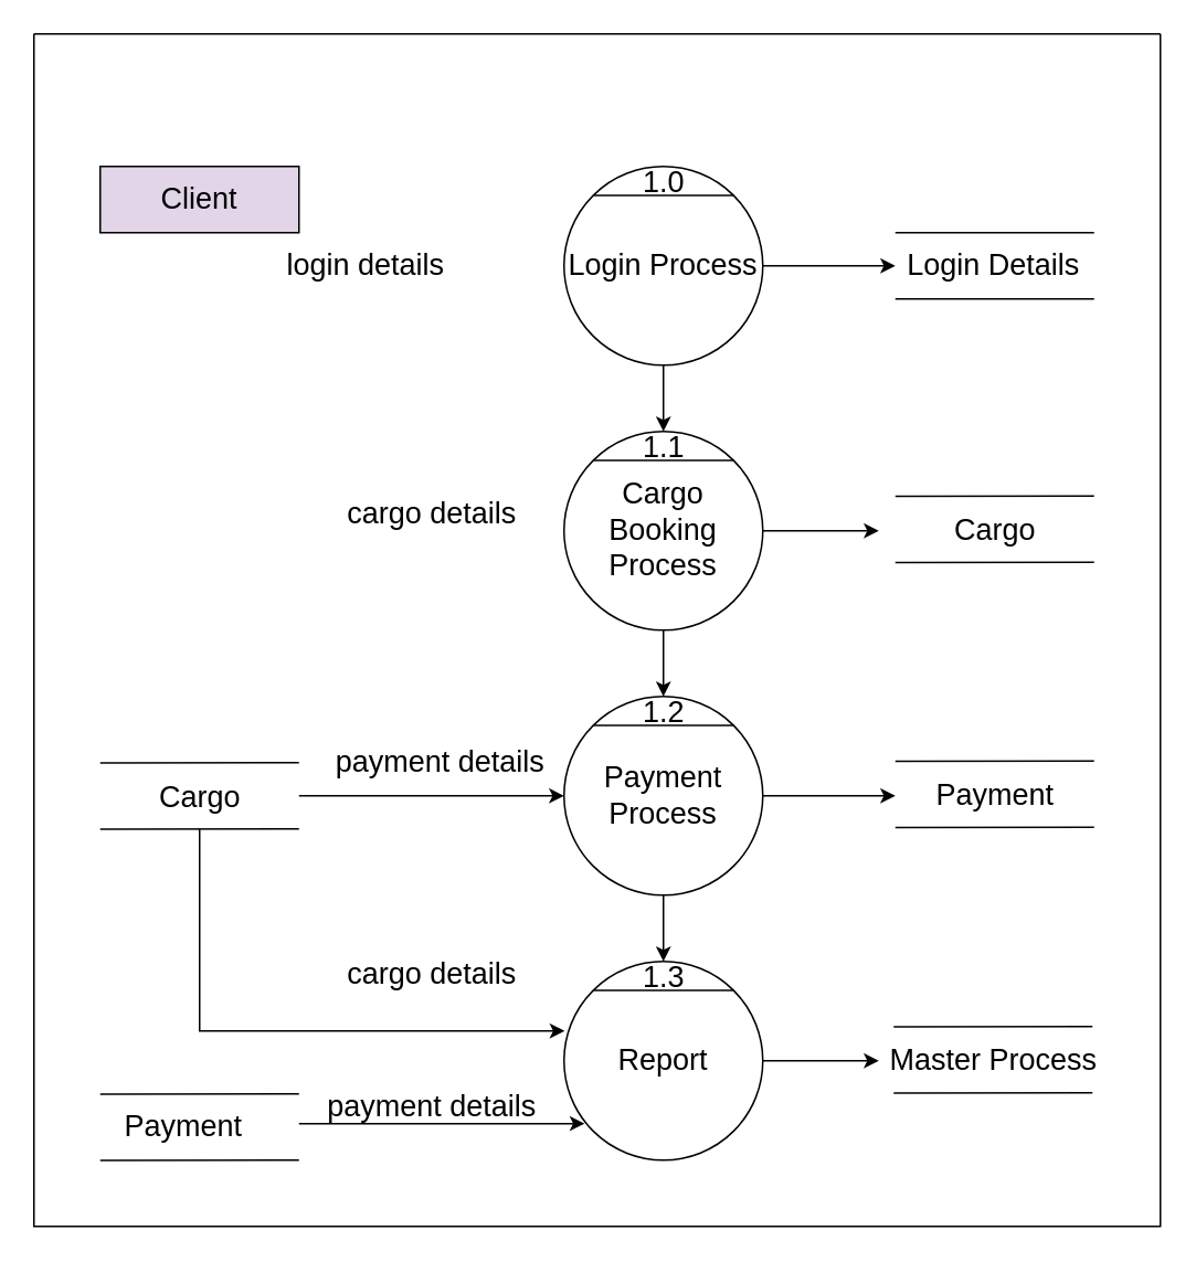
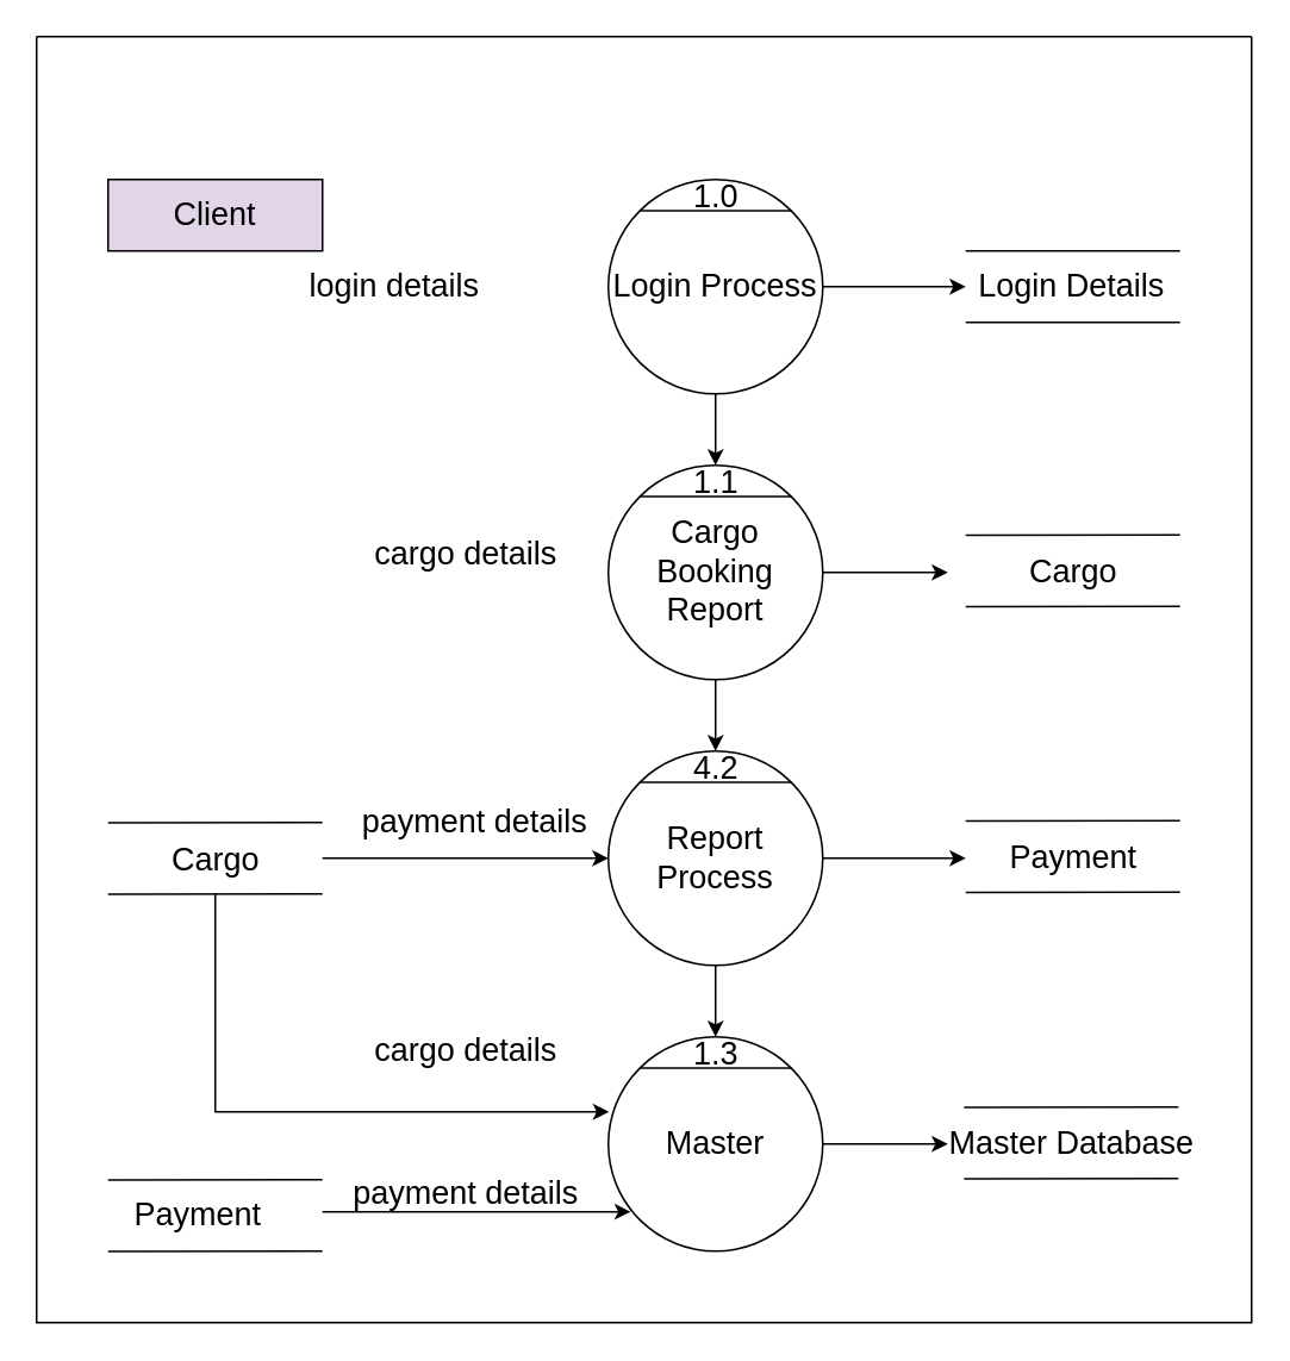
  <mxCell id="0" />
  <mxCell id="1" parent="0" />
  <mxCell id="2" style="edgeStyle=none;rounded=0;orthogonalLoop=1;jettySize=auto;html=1;entryX=0.5;entryY=0;entryDx=0;entryDy=0;endArrow=classic;endFill=1;fontSize=18;" parent="1" source="3" target="6" edge="1"><mxGeometry relative="1" as="geometry" /></mxCell>
  <mxCell id="3" value="Login Process" style="ellipse;whiteSpace=wrap;html=1;aspect=fixed;fontSize=18;" parent="1" vertex="1"><mxGeometry x="340" y="100" width="120" height="120" as="geometry" /></mxCell>
  <mxCell id="4" style="edgeStyle=none;rounded=0;orthogonalLoop=1;jettySize=auto;html=1;entryX=0.5;entryY=0;entryDx=0;entryDy=0;endArrow=classic;endFill=1;fontSize=18;" parent="1" source="6" target="19" edge="1"><mxGeometry relative="1" as="geometry" /></mxCell>
  <mxCell id="5" style="edgeStyle=none;rounded=0;orthogonalLoop=1;jettySize=auto;html=1;endArrow=classic;endFill=1;fontSize=18;" parent="1" source="6" edge="1"><mxGeometry relative="1" as="geometry"><mxPoint x="530" y="320" as="targetPoint" /></mxGeometry></mxCell>
- <mxCell id="6" value="Cargo Booking Process" style="ellipse;whiteSpace=wrap;html=1;aspect=fixed;fontSize=18;" parent="1" vertex="1"><mxGeometry x="340" y="260" width="120" height="120" as="geometry" /></mxCell>
+ <mxCell id="6" value="Cargo Booking Report" style="ellipse;whiteSpace=wrap;html=1;aspect=fixed;fontSize=18;" parent="1" vertex="1"><mxGeometry x="340" y="260" width="120" height="120" as="geometry" /></mxCell>
  <mxCell id="7" value="Client" style="rounded=0;whiteSpace=wrap;html=1;fontSize=18;fillColor=#e1d5e7;" parent="1" vertex="1"><mxGeometry x="60" y="100" width="120" height="40" as="geometry" /></mxCell>
  <mxCell id="8" value="login details" style="text;html=1;align=center;verticalAlign=middle;resizable=0;points=[];autosize=1;strokeColor=none;fontSize=18;" parent="1" vertex="1"><mxGeometry x="165" y="145" width="110" height="30" as="geometry" /></mxCell>
  <mxCell id="9" style="edgeStyle=orthogonalEdgeStyle;rounded=0;orthogonalLoop=1;jettySize=auto;html=1;exitX=1;exitY=0.5;exitDx=0;exitDy=0;fontSize=18;" parent="1" source="3" edge="1"><mxGeometry relative="1" as="geometry"><mxPoint x="600" y="131" as="sourcePoint" /><mxPoint x="540" y="160" as="targetPoint" /><Array as="points"><mxPoint x="530" y="160" /><mxPoint x="530" y="160" /></Array></mxGeometry></mxCell>
  <mxCell id="10" style="rounded=0;orthogonalLoop=1;jettySize=auto;html=1;exitX=1;exitY=0.5;exitDx=0;exitDy=0;endArrow=none;endFill=0;fontSize=18;" parent="1" edge="1"><mxGeometry relative="1" as="geometry"><mxPoint x="540" y="140" as="sourcePoint" /><mxPoint x="660" y="140" as="targetPoint" /></mxGeometry></mxCell>
  <mxCell id="11" style="rounded=0;orthogonalLoop=1;jettySize=auto;html=1;exitX=1;exitY=0.5;exitDx=0;exitDy=0;endArrow=none;endFill=0;fontSize=18;" parent="1" edge="1"><mxGeometry relative="1" as="geometry"><mxPoint x="540" y="180" as="sourcePoint" /><mxPoint x="660" y="180" as="targetPoint" /></mxGeometry></mxCell>
  <mxCell id="12" value="Login Details" style="text;html=1;align=center;verticalAlign=middle;resizable=0;points=[];autosize=1;strokeColor=none;fontSize=18;" parent="1" vertex="1"><mxGeometry x="539" y="145" width="120" height="30" as="geometry" /></mxCell>
  <mxCell id="13" value="cargo details" style="text;html=1;align=center;verticalAlign=middle;resizable=0;points=[];autosize=1;strokeColor=none;fontSize=18;" parent="1" vertex="1"><mxGeometry x="200" y="295" width="120" height="30" as="geometry" /></mxCell>
  <mxCell id="14" style="rounded=0;orthogonalLoop=1;jettySize=auto;html=1;exitX=1;exitY=0.5;exitDx=0;exitDy=0;endArrow=none;endFill=0;fontSize=18;" parent="1" edge="1"><mxGeometry relative="1" as="geometry"><mxPoint x="540" y="299.17" as="sourcePoint" /><mxPoint x="660" y="299" as="targetPoint" /></mxGeometry></mxCell>
  <mxCell id="15" style="rounded=0;orthogonalLoop=1;jettySize=auto;html=1;exitX=1;exitY=0.5;exitDx=0;exitDy=0;endArrow=none;endFill=0;fontSize=18;" parent="1" edge="1"><mxGeometry relative="1" as="geometry"><mxPoint x="540" y="339.17" as="sourcePoint" /><mxPoint x="660" y="339" as="targetPoint" /></mxGeometry></mxCell>
  <mxCell id="16" value="Cargo" style="text;html=1;align=center;verticalAlign=middle;resizable=0;points=[];autosize=1;strokeColor=none;fontSize=18;" parent="1" vertex="1"><mxGeometry x="570" y="305" width="60" height="30" as="geometry" /></mxCell>
  <mxCell id="17" style="edgeStyle=none;rounded=0;orthogonalLoop=1;jettySize=auto;html=1;endArrow=classic;endFill=1;fontSize=18;" parent="1" source="19" edge="1"><mxGeometry relative="1" as="geometry"><mxPoint x="540" y="480" as="targetPoint" /></mxGeometry></mxCell>
  <mxCell id="18" style="edgeStyle=orthogonalEdgeStyle;rounded=0;orthogonalLoop=1;jettySize=auto;html=1;" parent="1" source="19" target="30" edge="1"><mxGeometry relative="1" as="geometry"><mxPoint x="400" y="575" as="targetPoint" /></mxGeometry></mxCell>
- <mxCell id="19" value="Payment Process" style="ellipse;whiteSpace=wrap;html=1;aspect=fixed;fontSize=18;" parent="1" vertex="1"><mxGeometry x="340" y="420" width="120" height="120" as="geometry" /></mxCell>
+ <mxCell id="19" value="Report Process" style="ellipse;whiteSpace=wrap;html=1;aspect=fixed;fontSize=18;" parent="1" vertex="1"><mxGeometry x="340" y="420" width="120" height="120" as="geometry" /></mxCell>
  <mxCell id="20" style="edgeStyle=none;rounded=0;orthogonalLoop=1;jettySize=auto;html=1;entryX=0;entryY=0.5;entryDx=0;entryDy=0;endArrow=classic;endFill=1;fontSize=18;" parent="1" target="19" edge="1"><mxGeometry relative="1" as="geometry"><mxPoint x="180" y="480" as="sourcePoint" /></mxGeometry></mxCell>
  <mxCell id="21" style="rounded=0;orthogonalLoop=1;jettySize=auto;html=1;exitX=1;exitY=0.5;exitDx=0;exitDy=0;endArrow=none;endFill=0;fontSize=18;" parent="1" edge="1"><mxGeometry relative="1" as="geometry"><mxPoint x="540" y="459.17" as="sourcePoint" /><mxPoint x="660" y="459" as="targetPoint" /></mxGeometry></mxCell>
  <mxCell id="22" style="rounded=0;orthogonalLoop=1;jettySize=auto;html=1;exitX=1;exitY=0.5;exitDx=0;exitDy=0;endArrow=none;endFill=0;fontSize=18;" parent="1" edge="1"><mxGeometry relative="1" as="geometry"><mxPoint x="540" y="499.17" as="sourcePoint" /><mxPoint x="660" y="499" as="targetPoint" /></mxGeometry></mxCell>
  <mxCell id="23" value="Payment" style="text;html=1;align=center;verticalAlign=middle;resizable=0;points=[];autosize=1;strokeColor=none;fontSize=18;" parent="1" vertex="1"><mxGeometry x="555" y="465" width="90" height="30" as="geometry" /></mxCell>
  <mxCell id="24" style="rounded=0;orthogonalLoop=1;jettySize=auto;html=1;exitX=1;exitY=0.5;exitDx=0;exitDy=0;endArrow=none;endFill=0;fontSize=18;" parent="1" edge="1"><mxGeometry relative="1" as="geometry"><mxPoint x="60" y="460.17" as="sourcePoint" /><mxPoint x="180" y="460" as="targetPoint" /></mxGeometry></mxCell>
  <mxCell id="25" style="rounded=0;orthogonalLoop=1;jettySize=auto;html=1;exitX=1;exitY=0.5;exitDx=0;exitDy=0;endArrow=none;endFill=0;fontSize=18;" parent="1" edge="1"><mxGeometry relative="1" as="geometry"><mxPoint x="60" y="500.17" as="sourcePoint" /><mxPoint x="180" y="500" as="targetPoint" /></mxGeometry></mxCell>
  <mxCell id="26" style="edgeStyle=orthogonalEdgeStyle;rounded=0;orthogonalLoop=1;jettySize=auto;html=1;entryX=0.003;entryY=0.35;entryDx=0;entryDy=0;entryPerimeter=0;fontSize=18;" parent="1" target="30" edge="1"><mxGeometry relative="1" as="geometry"><mxPoint x="120" y="500" as="sourcePoint" /><Array as="points"><mxPoint x="120" y="622" /></Array></mxGeometry></mxCell>
  <mxCell id="27" value="Cargo" style="text;html=1;align=center;verticalAlign=middle;resizable=0;points=[];autosize=1;strokeColor=none;fontSize=18;" parent="1" vertex="1"><mxGeometry x="90" y="466" width="60" height="30" as="geometry" /></mxCell>
  <mxCell id="28" style="edgeStyle=none;rounded=0;orthogonalLoop=1;jettySize=auto;html=1;entryX=0.104;entryY=0.816;entryDx=0;entryDy=0;endArrow=classic;endFill=1;entryPerimeter=0;fontSize=18;" parent="1" target="30" edge="1"><mxGeometry relative="1" as="geometry"><mxPoint x="180" y="678" as="sourcePoint" /></mxGeometry></mxCell>
  <mxCell id="29" style="edgeStyle=none;rounded=0;orthogonalLoop=1;jettySize=auto;html=1;endArrow=classic;endFill=1;fontSize=18;" parent="1" source="30" edge="1"><mxGeometry relative="1" as="geometry"><mxPoint x="530" y="640" as="targetPoint" /></mxGeometry></mxCell>
- <mxCell id="30" value="Report" style="ellipse;whiteSpace=wrap;html=1;aspect=fixed;fontSize=18;" parent="1" vertex="1"><mxGeometry x="340" y="580" width="120" height="120" as="geometry" /></mxCell>
+ <mxCell id="30" value="Master" style="ellipse;whiteSpace=wrap;html=1;aspect=fixed;fontSize=18;" parent="1" vertex="1"><mxGeometry x="340" y="580" width="120" height="120" as="geometry" /></mxCell>
  <mxCell id="31" style="rounded=0;orthogonalLoop=1;jettySize=auto;html=1;exitX=1;exitY=0.5;exitDx=0;exitDy=0;endArrow=none;endFill=0;fontSize=18;" parent="1" edge="1"><mxGeometry relative="1" as="geometry"><mxPoint x="539" y="619.58" as="sourcePoint" /><mxPoint x="659" y="619.41" as="targetPoint" /></mxGeometry></mxCell>
  <mxCell id="32" style="rounded=0;orthogonalLoop=1;jettySize=auto;html=1;exitX=1;exitY=0.5;exitDx=0;exitDy=0;endArrow=none;endFill=0;fontSize=18;" parent="1" edge="1"><mxGeometry relative="1" as="geometry"><mxPoint x="539" y="659.58" as="sourcePoint" /><mxPoint x="659" y="659.41" as="targetPoint" /></mxGeometry></mxCell>
- <mxCell id="33" value="Master Process" style="text;html=1;align=center;verticalAlign=middle;resizable=0;points=[];autosize=1;strokeColor=none;fontSize=18;" parent="1" vertex="1"><mxGeometry x="524" y="625.41" width="150" height="30" as="geometry" /></mxCell>
+ <mxCell id="33" value="Master Database" style="text;html=1;align=center;verticalAlign=middle;resizable=0;points=[];autosize=1;strokeColor=none;fontSize=18;" parent="1" vertex="1"><mxGeometry x="524" y="625.41" width="150" height="30" as="geometry" /></mxCell>
  <mxCell id="34" value="cargo details" style="text;html=1;align=center;verticalAlign=middle;resizable=0;points=[];autosize=1;strokeColor=none;fontSize=18;" parent="1" vertex="1"><mxGeometry x="200" y="573" width="120" height="30" as="geometry" /></mxCell>
  <mxCell id="35" value="payment details" style="text;html=1;align=center;verticalAlign=middle;resizable=0;points=[];autosize=1;strokeColor=none;fontSize=18;" parent="1" vertex="1"><mxGeometry x="190" y="653" width="140" height="30" as="geometry" /></mxCell>
  <mxCell id="36" style="rounded=0;orthogonalLoop=1;jettySize=auto;html=1;exitX=0;exitY=0;exitDx=0;exitDy=0;endArrow=none;endFill=0;entryX=1;entryY=0;entryDx=0;entryDy=0;fontSize=18;" parent="1" source="19" target="19" edge="1"><mxGeometry relative="1" as="geometry"><mxPoint x="630" y="469.17" as="sourcePoint" /><mxPoint x="750" y="469" as="targetPoint" /></mxGeometry></mxCell>
  <mxCell id="37" style="rounded=0;orthogonalLoop=1;jettySize=auto;html=1;endArrow=none;endFill=0;entryX=1;entryY=0;entryDx=0;entryDy=0;exitX=0;exitY=0;exitDx=0;exitDy=0;fontSize=18;" parent="1" source="6" target="6" edge="1"><mxGeometry relative="1" as="geometry"><mxPoint x="490" y="280" as="sourcePoint" /><mxPoint x="594.856" y="290.004" as="targetPoint" /></mxGeometry></mxCell>
  <mxCell id="38" style="rounded=0;orthogonalLoop=1;jettySize=auto;html=1;exitX=0;exitY=0;exitDx=0;exitDy=0;endArrow=none;endFill=0;entryX=1;entryY=0;entryDx=0;entryDy=0;fontSize=18;" parent="1" source="30" target="30" edge="1"><mxGeometry relative="1" as="geometry"><mxPoint x="440.004" y="570.004" as="sourcePoint" /><mxPoint x="524.856" y="570.004" as="targetPoint" /></mxGeometry></mxCell>
  <mxCell id="39" style="rounded=0;orthogonalLoop=1;jettySize=auto;html=1;exitX=0;exitY=0;exitDx=0;exitDy=0;endArrow=none;endFill=0;entryX=1;entryY=0;entryDx=0;entryDy=0;fontSize=18;" parent="1" source="3" target="3" edge="1"><mxGeometry relative="1" as="geometry"><mxPoint x="450.004" y="100.004" as="sourcePoint" /><mxPoint x="534.856" y="100.004" as="targetPoint" /></mxGeometry></mxCell>
  <mxCell id="40" value="1.0" style="text;html=1;align=center;verticalAlign=middle;resizable=0;points=[];autosize=1;strokeColor=none;fontSize=18;" parent="1" vertex="1"><mxGeometry x="380" y="95" width="40" height="30" as="geometry" /></mxCell>
  <mxCell id="41" value="1.1" style="text;html=1;align=center;verticalAlign=middle;resizable=0;points=[];autosize=1;strokeColor=none;fontSize=18;" parent="1" vertex="1"><mxGeometry x="380" y="255" width="40" height="30" as="geometry" /></mxCell>
- <mxCell id="42" value="1.2" style="text;html=1;align=center;verticalAlign=middle;resizable=0;points=[];autosize=1;strokeColor=none;fontSize=18;" parent="1" vertex="1"><mxGeometry x="380" y="415" width="40" height="30" as="geometry" /></mxCell>
+ <mxCell id="42" value="4.2" style="text;html=1;align=center;verticalAlign=middle;resizable=0;points=[];autosize=1;strokeColor=none;fontSize=18;" parent="1" vertex="1"><mxGeometry x="380" y="415" width="40" height="30" as="geometry" /></mxCell>
  <mxCell id="43" value="1.3" style="text;html=1;align=center;verticalAlign=middle;resizable=0;points=[];autosize=1;strokeColor=none;fontSize=18;" parent="1" vertex="1"><mxGeometry x="380" y="575" width="40" height="30" as="geometry" /></mxCell>
  <mxCell id="44" value="" style="swimlane;startSize=0;" parent="1" vertex="1"><mxGeometry x="20" y="20" width="680" height="720" as="geometry" /></mxCell>
  <mxCell id="45" value="payment details" style="text;html=1;align=center;verticalAlign=middle;resizable=0;points=[];autosize=1;strokeColor=none;fontSize=18;" parent="44" vertex="1"><mxGeometry x="175" y="425" width="140" height="30" as="geometry" /></mxCell>
  <mxCell id="46" style="rounded=0;orthogonalLoop=1;jettySize=auto;html=1;exitX=1;exitY=0.5;exitDx=0;exitDy=0;endArrow=none;endFill=0;fontSize=18;" parent="44" edge="1"><mxGeometry relative="1" as="geometry"><mxPoint x="40.0" y="640.17" as="sourcePoint" /><mxPoint x="160" y="640" as="targetPoint" /></mxGeometry></mxCell>
  <mxCell id="47" style="rounded=0;orthogonalLoop=1;jettySize=auto;html=1;exitX=1;exitY=0.5;exitDx=0;exitDy=0;endArrow=none;endFill=0;fontSize=18;" parent="44" edge="1"><mxGeometry relative="1" as="geometry"><mxPoint x="40.0" y="680.17" as="sourcePoint" /><mxPoint x="160" y="680" as="targetPoint" /></mxGeometry></mxCell>
  <mxCell id="48" value="Payment" style="text;html=1;align=center;verticalAlign=middle;resizable=0;points=[];autosize=1;strokeColor=none;fontSize=18;" parent="44" vertex="1"><mxGeometry x="45" y="645" width="90" height="30" as="geometry" /></mxCell>
